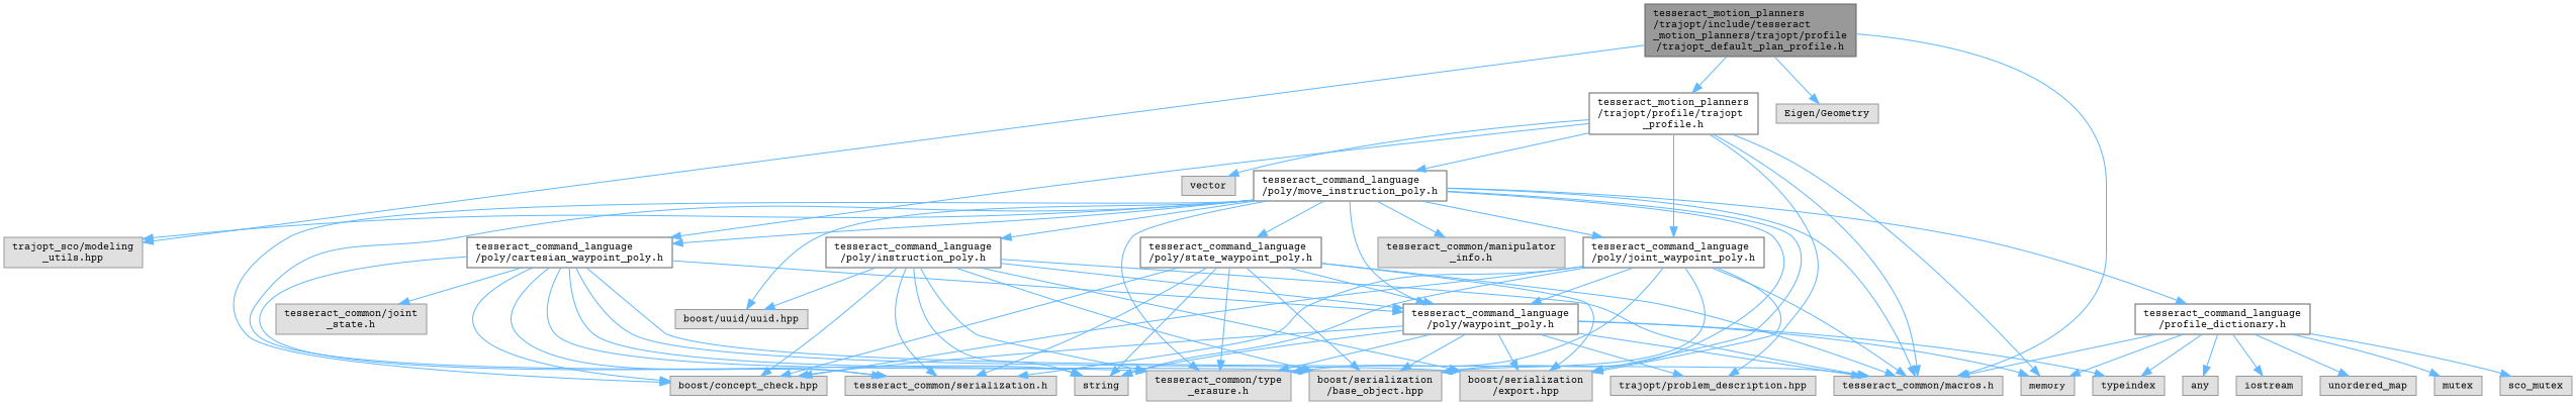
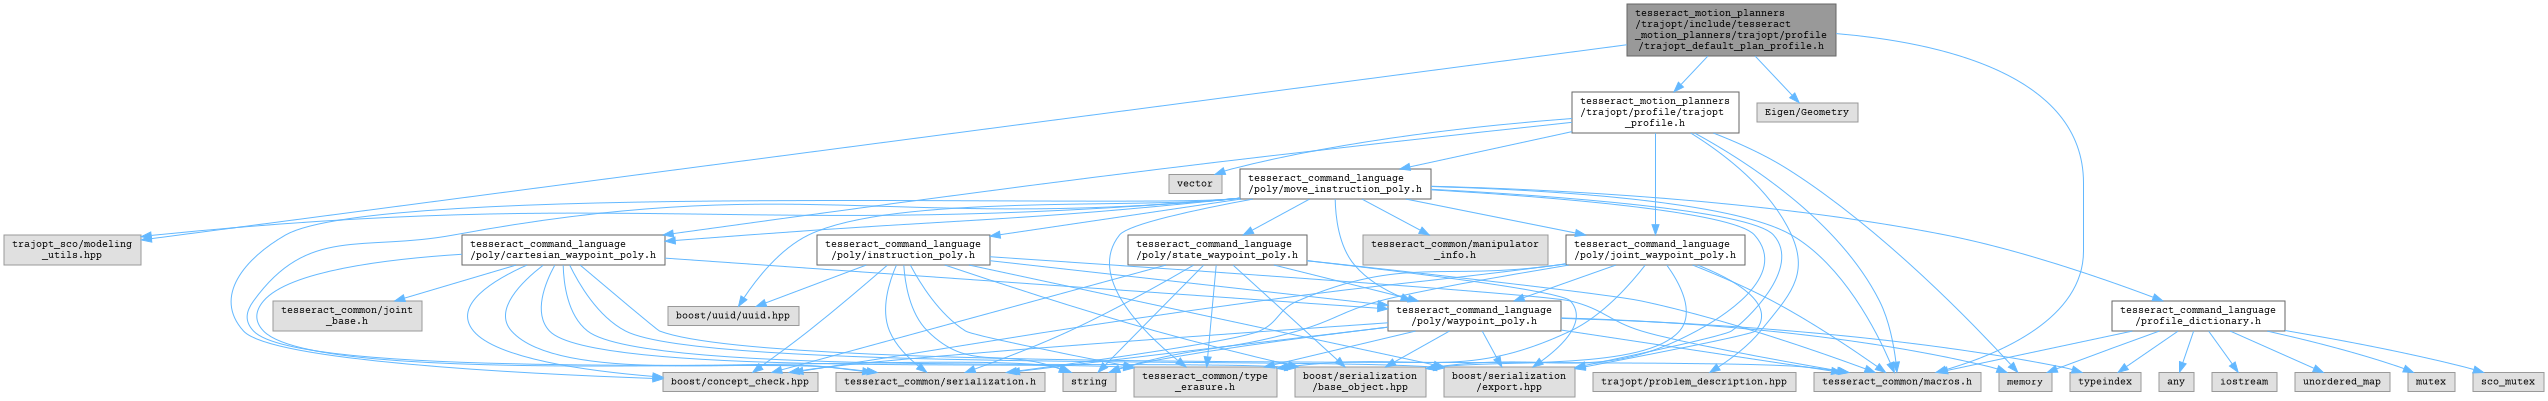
  digraph {
    fontname="Courier Prime"
    node [color=grey60 fillcolor="#E0E0E0" fontname="Courier Prime" fontsize=10 shape=box style=filled]
    edge [color=steelblue1 fontname="Courier Prime" fontsize=10 labelfontname=Helvetica labelfontsize=10 style=solid]
    n1 [color=gray40 fillcolor=grey60 fontcolor=black height=0.2 label="tesseract_motion_planners\l/trajopt/include/tesseract\l_motion_planners/trajopt/profile\l/trajopt_default_plan_profile.h" width=0.4]
    n2 [height=0.2 label="tesseract_common/macros.h" width=0.4]
    n3 [height=0.2 label="trajopt_sco/modeling\l_utils.hpp" width=0.4]
    n4 [height=0.2 label="Eigen/Geometry" width=0.4]
    n5 [color=grey40 fillcolor=white height=0.2 label="tesseract_motion_planners\l/trajopt/profile/trajopt\l_profile.h" width=0.4]
    n6 [height=0.2 label="trajopt/problem_description.hpp" width=0.4]
    n7 [height=0.2 label=vector width=0.4]
    n8 [height=0.2 label=memory width=0.4]
    n9 [color=grey40 fillcolor=white height=0.2 label="tesseract_command_language\l/poly/move_instruction_poly.h" width=0.4]
    n10 [color=grey40 fillcolor=white height=0.2 label="tesseract_command_language\l/poly/cartesian_waypoint_poly.h" width=0.4]
    n11 [color=grey40 fillcolor=white height=0.2 label="tesseract_command_language\l/poly/joint_waypoint_poly.h" width=0.4]
    n12 [height=0.2 label="boost/serialization\l/base_object.hpp" width=0.4]
    n13 [height=0.2 label="boost/serialization\l/export.hpp" width=0.4]
    n14 [height=0.2 label="boost/concept_check.hpp" width=0.4]
    n15 [height=0.2 label="boost/uuid/uuid.hpp" width=0.4]
    n16 [color=grey40 fillcolor=white height=0.2 label="tesseract_command_language\l/poly/instruction_poly.h" width=0.4]
    n17 [color=grey40 fillcolor=white height=0.2 label="tesseract_command_language\l/poly/waypoint_poly.h" width=0.4]
    n18 [height=0.2 label="tesseract_common/serialization.h" width=0.4]
    n19 [height=0.2 label="tesseract_common/type\l_erasure.h" width=0.4]
    n20 [color=grey40 fillcolor=white height=0.2 label="tesseract_command_language\l/poly/state_waypoint_poly.h" width=0.4]
    n21 [color=grey40 fillcolor=white height=0.2 label="tesseract_command_language\l/profile_dictionary.h" width=0.4]
    n22 [height=0.2 label="tesseract_common/manipulator\l_info.h" width=0.4]
    n23 [height=0.2 label=string width=0.4]
-   n24 [height=0.2 label="tesseract_common/joint\l_state.h" width=0.4]
+   n24 [height=0.2 label="tesseract_common/joint\l_base.h" width=0.4]
    n25 [height=0.2 label=typeindex width=0.4]
    n26 [height=0.2 label=any width=0.4]
    n27 [height=0.2 label=iostream width=0.4]
    n28 [height=0.2 label=unordered_map width=0.4]
    n29 [height=0.2 label=mutex width=0.4]
    n30 [height=0.2 label=sco_mutex width=0.4]
    n1 -> n2
    n1 -> n3
    n1 -> n4
    n1 -> n5
    n5 -> n2
    n5 -> n6
    n5 -> n7
    n5 -> n8
    n5 -> n9
    n5 -> n10
    n5 -> n11
    n9 -> n2
    n9 -> n3
    n9 -> n10
    n9 -> n11
    n9 -> n12
    n9 -> n13
    n9 -> n14
    n9 -> n15
    n9 -> n16
    n9 -> n17
    n9 -> n18
    n9 -> n19
    n9 -> n20
    n9 -> n21
    n9 -> n22
    n10 -> n2
    n10 -> n12
    n10 -> n13
    n10 -> n14
    n10 -> n17
    n10 -> n18
    n10 -> n19
    n10 -> n23
    n10 -> n24
    n11 -> n2
    n11 -> n12
    n11 -> n13
    n11 -> n14
    n11 -> n17
    n11 -> n18
    n11 -> n19
    n11 -> n23
    n16 -> n2
    n16 -> n12
    n16 -> n13
    n16 -> n14
    n16 -> n15
    n16 -> n17
    n16 -> n18
    n16 -> n19
    n16 -> n23
    n17 -> n2
    n17 -> n8
    n17 -> n12
    n17 -> n13
    n17 -> n14
-   n17 -> n6
+   n17 -> n18
    n17 -> n19
    n17 -> n23
    n17 -> n25
    n20 -> n2
    n20 -> n12
    n20 -> n13
    n20 -> n14
    n20 -> n17
    n20 -> n18
    n20 -> n19
    n20 -> n23
    n21 -> n2
    n21 -> n8
    n21 -> n25
    n21 -> n26
    n21 -> n27
    n21 -> n28
    n21 -> n29
    n21 -> n30
  }
